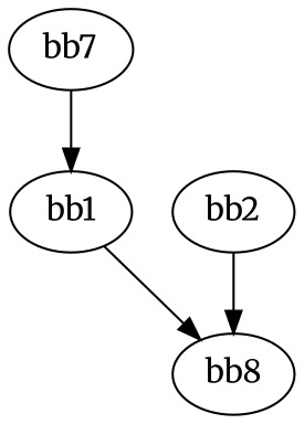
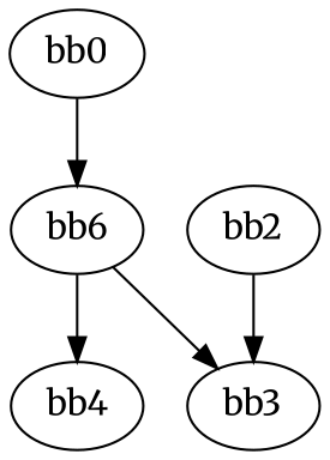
  digraph {
    fontname=Merriweather
    node [fontname=Merriweather]
    edge [fontname=Merriweather]
-   n1 [label=bb7]
-   n2 [label=bb1]
-   n4 [label=bb8]
+   n1 [label=bb0]
+   n2 [label=bb6]
+   n3 [label=bb4]
+   n4 [label=bb3]
    n5 [label=bb2]
    n1 -> n2
+   n2 -> n3
    n2 -> n4
    n5 -> n4
  }
